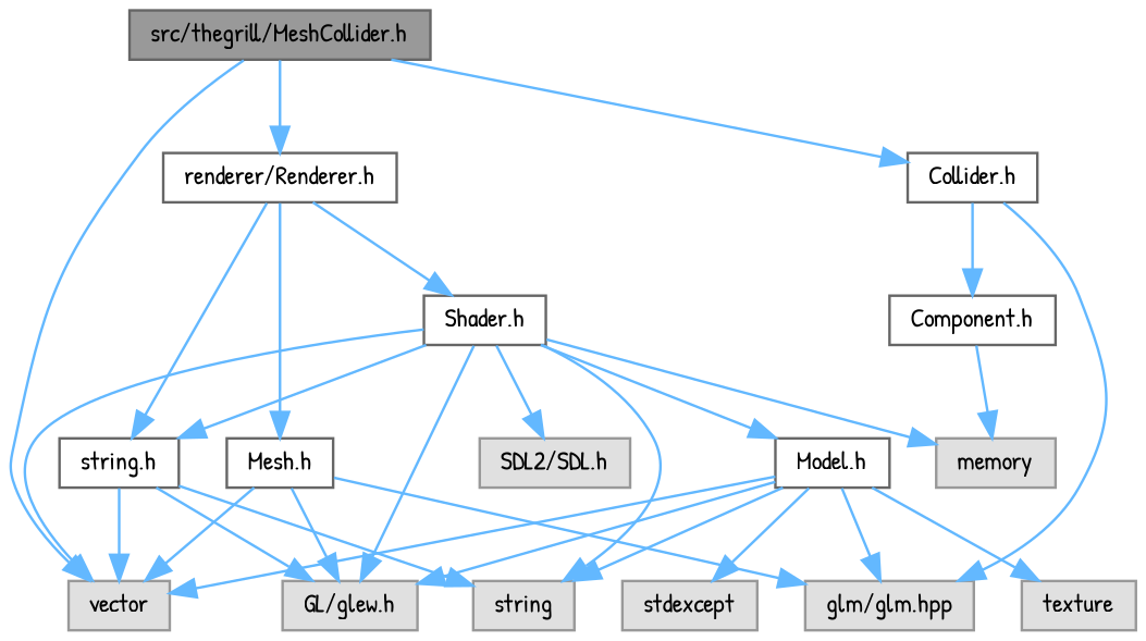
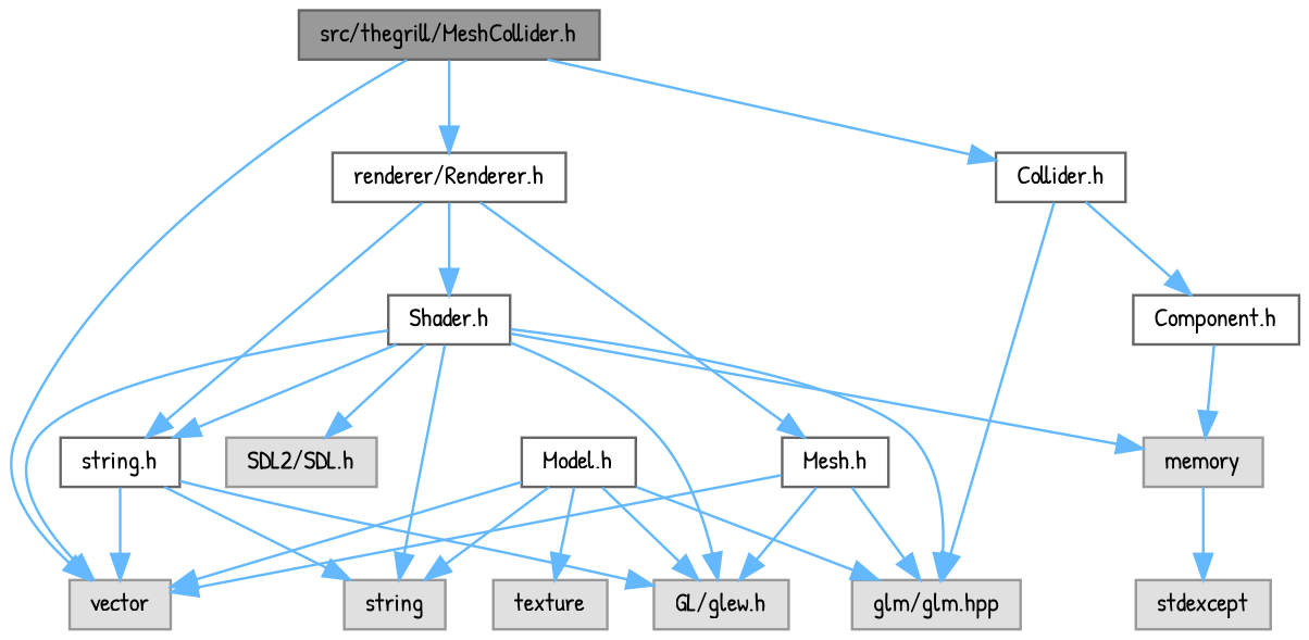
  digraph {
    fontname="Patrick Hand"
    node [color=grey60 fillcolor="#E0E0E0" fontname="Patrick Hand" fontsize=10 shape=box style=filled]
    edge [color=steelblue1 fontname="Patrick Hand" fontsize=10 labelfontname=Helvetica labelfontsize=10 style=solid]
    n1 [color=gray40 fillcolor=grey60 fontcolor=black height=0.2 label="src/thegrill/MeshCollider.h" width=0.4]
    n2 [height=0.2 label=vector width=0.4]
    n3 [color=grey40 fillcolor=white height=0.2 label="renderer/Renderer.h" width=0.4]
    n4 [color=grey40 fillcolor=white height=0.2 label="Collider.h" width=0.4]
    n5 [color=grey40 fillcolor=white height=0.2 label="Mesh.h" width=0.4]
    n6 [color=grey40 fillcolor=white height=0.2 label="Shader.h" width=0.4]
    n7 [color=grey40 fillcolor=white height=0.2 label="string.h" width=0.4]
    n8 [height=0.2 label="glm/glm.hpp" width=0.4]
    n9 [color=grey40 fillcolor=white height=0.2 label="Component.h" width=0.4]
    n10 [height=0.2 label="GL/glew.h" width=0.4]
    n11 [color=grey40 fillcolor=white height=0.2 label="Model.h" width=0.4]
    n12 [height=0.2 label=string width=0.4]
    n13 [height=0.2 label=texture width=0.4]
    n14 [height=0.2 label=stdexcept width=0.4]
    n15 [height=0.2 label=memory width=0.4]
    n16 [height=0.2 label="SDL2/SDL.h" width=0.4]
    n1 -> n2
    n1 -> n3
    n1 -> n4
    n3 -> n5
    n3 -> n6
    n3 -> n7
    n4 -> n8
    n4 -> n9
    n5 -> n2
    n5 -> n8
    n5 -> n10
    n6 -> n2
    n6 -> n7
-   n6 -> n11
+   n6 -> n8
    n6 -> n10
    n6 -> n12
    n6 -> n15
    n6 -> n16
    n7 -> n2
    n7 -> n10
    n7 -> n12
    n9 -> n15
    n11 -> n2
    n11 -> n8
    n11 -> n10
    n11 -> n12
    n11 -> n13
-   n11 -> n14
+   n15 -> n14
  }
